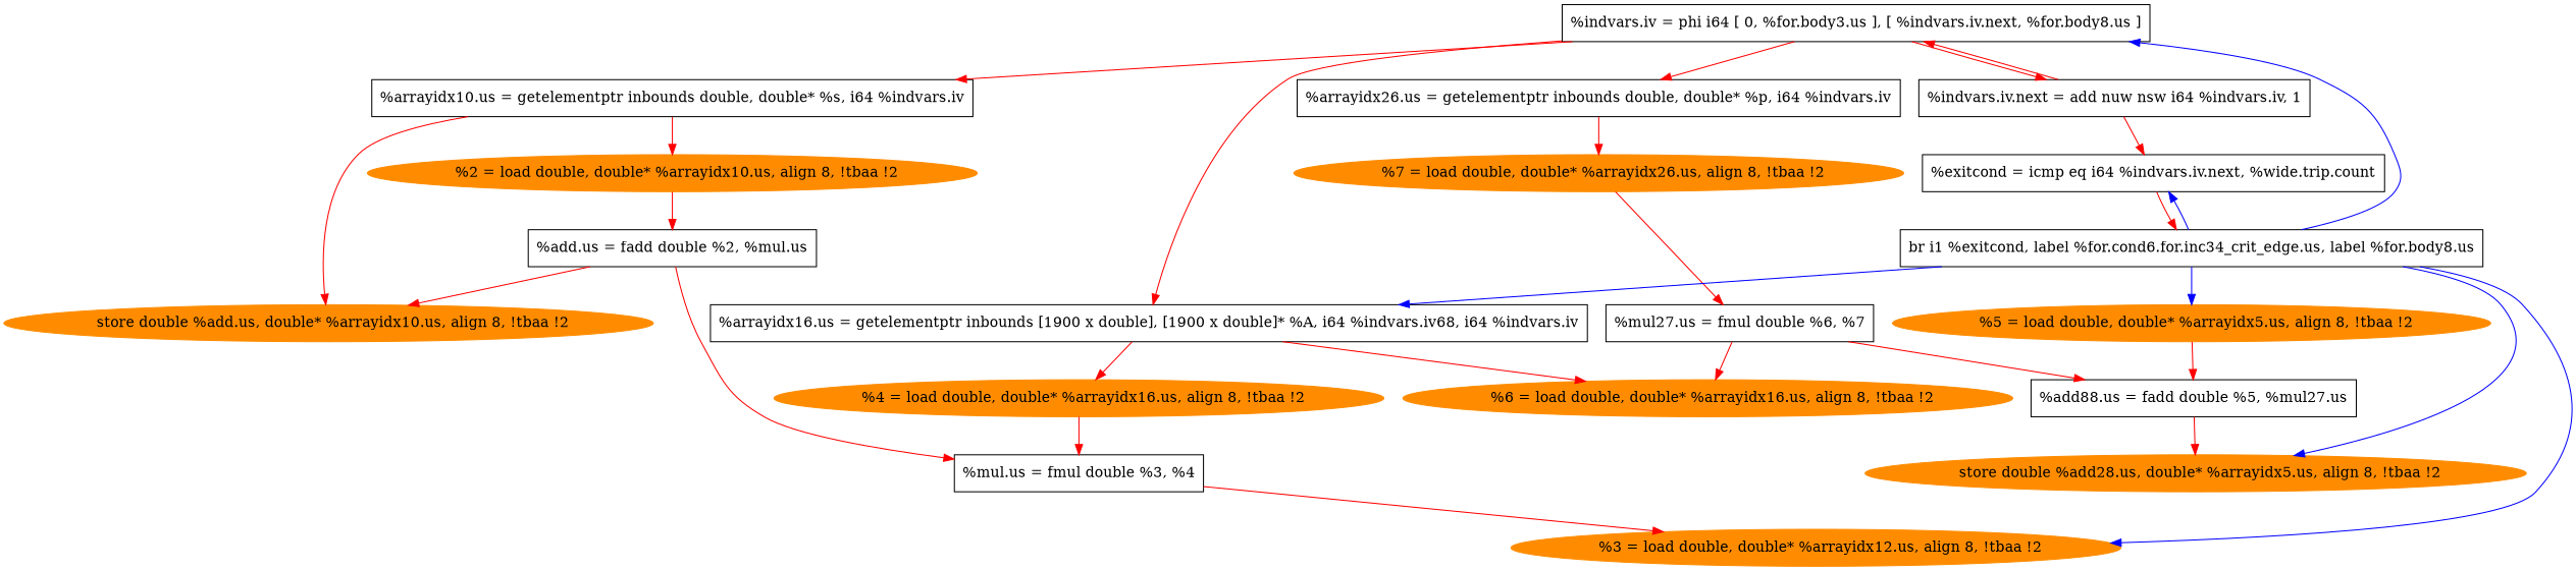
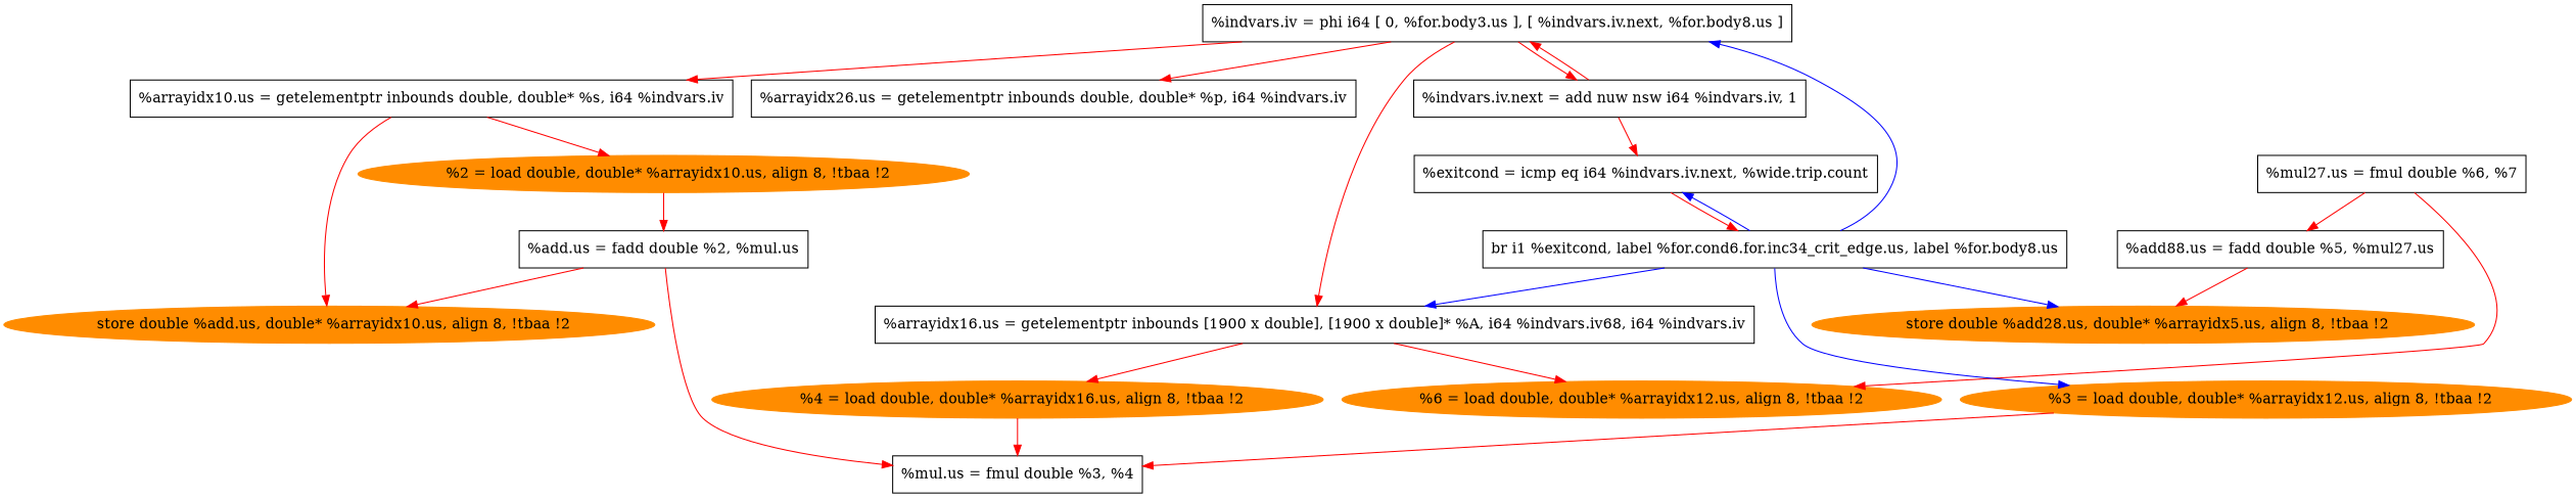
  digraph {
    node [shape=record]
    edge [color=red]
    n1 [label="  %indvars.iv = phi i64 [ 0, %for.body3.us ], [ %indvars.iv.next, %for.body8.us ]"]
    n2 [label="  %arrayidx10.us = getelementptr inbounds double, double* %s, i64 %indvars.iv"]
    n3 [label="  %arrayidx26.us = getelementptr inbounds double, double* %p, i64 %indvars.iv"]
    n4 [label="  %indvars.iv.next = add nuw nsw i64 %indvars.iv, 1"]
    n5 [label="  %arrayidx16.us = getelementptr inbounds [1900 x double], [1900 x double]* %A, i64 %indvars.iv68, i64 %indvars.iv"]
    n6 [color=darkorange label="  %2 = load double, double* %arrayidx10.us, align 8, !tbaa !2" shape=oval style=filled]
    n7 [color=darkorange label="  store double %add.us, double* %arrayidx10.us, align 8, !tbaa !2" shape=oval style=filled]
-   n8 [color=darkorange label="  %7 = load double, double* %arrayidx26.us, align 8, !tbaa !2" shape=oval style=filled]
    n9 [label="  %exitcond = icmp eq i64 %indvars.iv.next, %wide.trip.count"]
    n10 [color=darkorange label="  %4 = load double, double* %arrayidx16.us, align 8, !tbaa !2" shape=oval style=filled]
-   n11 [color=darkorange label="  %6 = load double, double* %arrayidx16.us, align 8, !tbaa !2" shape=oval style=filled]
+   n11 [color=darkorange label="%6 = load double, double* %arrayidx12.us, align 8, !tbaa !2" shape=oval style=filled]
    n12 [label="  %add.us = fadd double %2, %mul.us"]
    n13 [label="  %mul27.us = fmul double %6, %7"]
    n14 [label="  br i1 %exitcond, label %for.cond6.for.inc34_crit_edge.us, label %for.body8.us"]
    n15 [label="  %mul.us = fmul double %3, %4"]
    n16 [label="%add88.us = fadd double %5, %mul27.us"]
    n17 [color=darkorange label="  %3 = load double, double* %arrayidx12.us, align 8, !tbaa !2" shape=oval style=filled]
-   n18 [color=darkorange label="  %5 = load double, double* %arrayidx5.us, align 8, !tbaa !2" shape=oval style=filled]
    n19 [color=darkorange label="  store double %add28.us, double* %arrayidx5.us, align 8, !tbaa !2" shape=oval style=filled]
    n1 -> n2
    n1 -> n3
    n1 -> n4
    n1 -> n5
    n2 -> n6
    n2 -> n7
-   n3 -> n8
    n4 -> n1
    n4 -> n9
    n5 -> n10
    n5 -> n11
    n6 -> n12
-   n8 -> n13
    n9 -> n14
    n10 -> n15
    n12 -> n7
    n12 -> n15
    n13 -> n11
    n13 -> n16
    n14 -> n1 [color=blue]
    n14 -> n5 [color=blue]
    n14 -> n9 [color=blue]
    n14 -> n17 [color=blue]
-   n14 -> n18 [color=blue]
    n14 -> n19 [color=blue]
    n16 -> n19
-   n15 -> n17
-   n18 -> n16
+   n17 -> n15
  }
